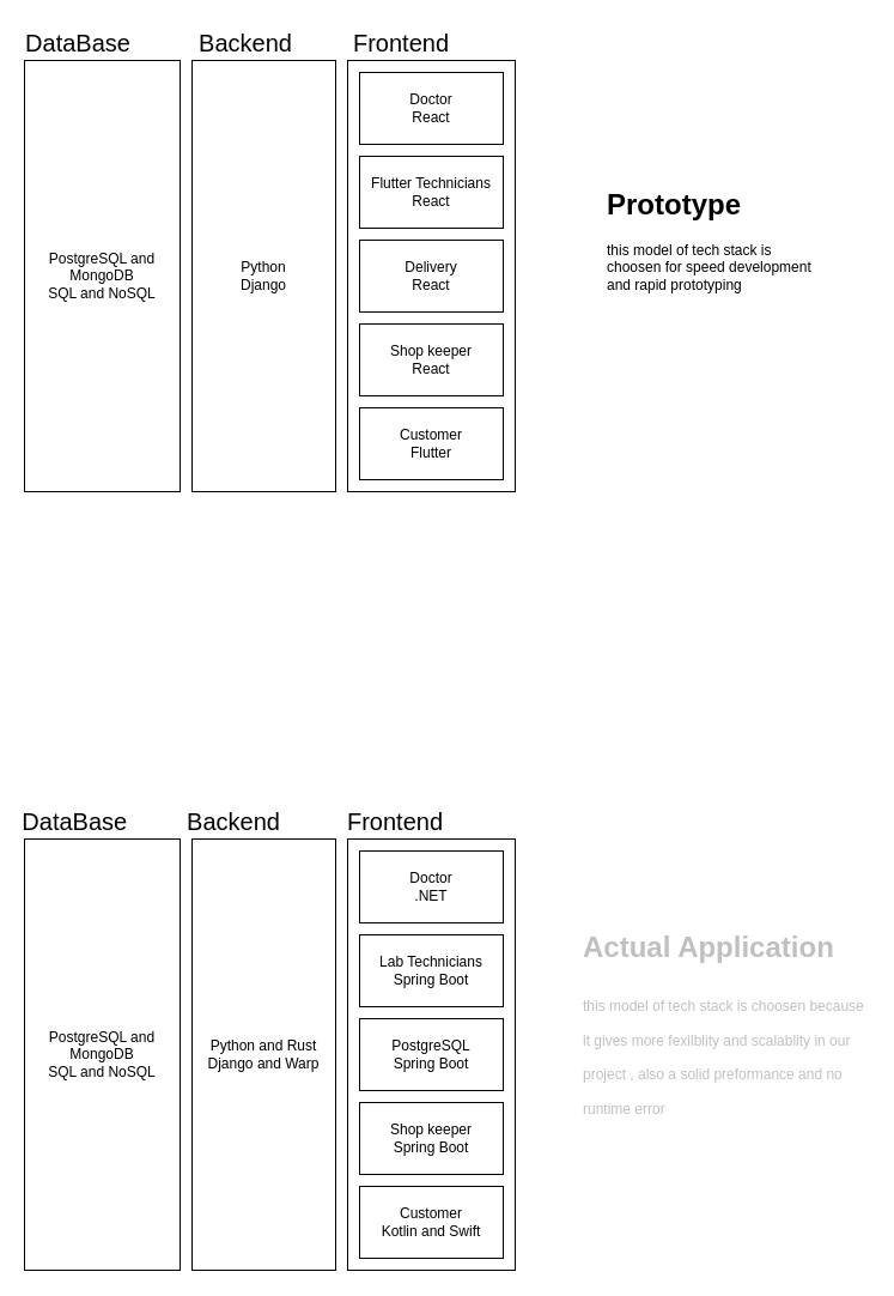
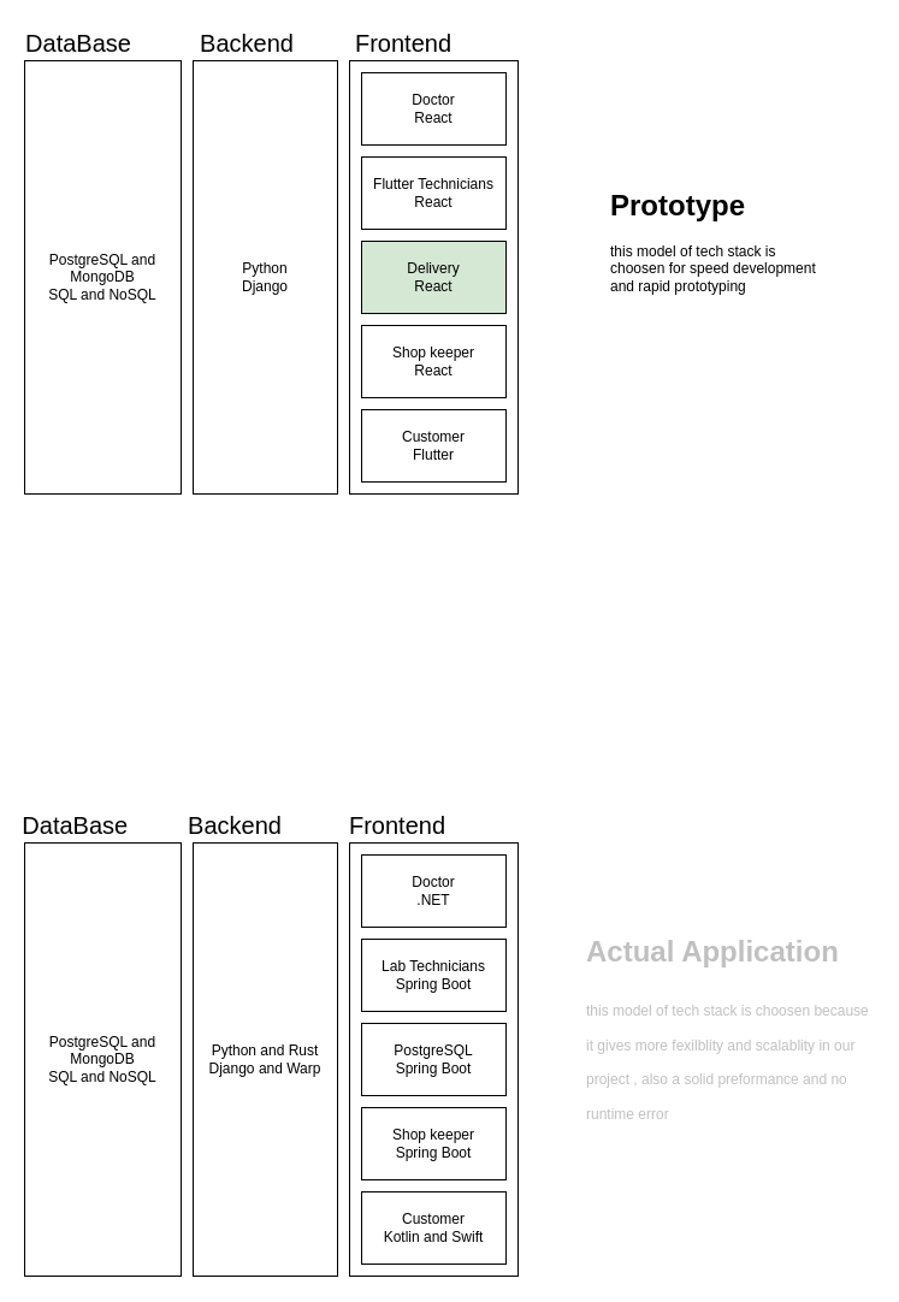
  <mxCell id="0" />
  <mxCell id="1" parent="0" />
  <mxCell id="2" value="" style="rounded=0;whiteSpace=wrap;html=1;" vertex="1" parent="1"><mxGeometry x="290" y="50" width="140" height="360" as="geometry" /></mxCell>
  <mxCell id="3" value="Doctor&lt;div&gt;React&lt;/div&gt;" style="rounded=0;whiteSpace=wrap;html=1;" vertex="1" parent="1"><mxGeometry x="300" y="60" width="120" height="60" as="geometry" /></mxCell>
  <mxCell id="4" value="Customer&lt;div&gt;Flutter&lt;/div&gt;" style="rounded=0;whiteSpace=wrap;html=1;" vertex="1" parent="1"><mxGeometry x="300" y="340" width="120" height="60" as="geometry" /></mxCell>
- <mxCell id="5" value="Delivery&lt;div&gt;React&lt;/div&gt;" style="rounded=0;whiteSpace=wrap;html=1;" vertex="1" parent="1"><mxGeometry x="300" y="200" width="120" height="60" as="geometry" /></mxCell>
+ <mxCell id="5" value="Delivery&lt;div&gt;React&lt;/div&gt;" style="rounded=0;whiteSpace=wrap;html=1;fillColor=#d5e8d4;" vertex="1" parent="1"><mxGeometry x="300" y="200" width="120" height="60" as="geometry" /></mxCell>
  <mxCell id="6" value="Shop keeper&lt;div&gt;React&lt;/div&gt;" style="rounded=0;whiteSpace=wrap;html=1;" vertex="1" parent="1"><mxGeometry x="300" y="270" width="120" height="60" as="geometry" /></mxCell>
  <mxCell id="7" value="Flutter Technicians&lt;div&gt;React&lt;/div&gt;" style="rounded=0;whiteSpace=wrap;html=1;" vertex="1" parent="1"><mxGeometry x="300" y="130" width="120" height="60" as="geometry" /></mxCell>
  <mxCell id="8" value="Python&lt;div&gt;Django&lt;/div&gt;" style="rounded=0;whiteSpace=wrap;html=1;" vertex="1" parent="1"><mxGeometry x="160" y="50" width="120" height="360" as="geometry" /></mxCell>
  <mxCell id="9" value="PostgreSQL and MongoDB&lt;div&gt;SQL and NoSQL&lt;/div&gt;" style="rounded=0;whiteSpace=wrap;html=1;" vertex="1" parent="1"><mxGeometry x="20" y="50" width="130" height="360" as="geometry" /></mxCell>
  <mxCell id="10" value="" style="rounded=0;whiteSpace=wrap;html=1;" vertex="1" parent="1"><mxGeometry x="290" y="700" width="140" height="360" as="geometry" /></mxCell>
  <mxCell id="11" value="Doctor&lt;div&gt;.NET&lt;/div&gt;" style="rounded=0;whiteSpace=wrap;html=1;" vertex="1" parent="1"><mxGeometry x="300" y="710" width="120" height="60" as="geometry" /></mxCell>
  <mxCell id="12" value="Customer&lt;div&gt;Kotlin and Swift&lt;/div&gt;" style="rounded=0;whiteSpace=wrap;html=1;" vertex="1" parent="1"><mxGeometry x="300" y="990" width="120" height="60" as="geometry" /></mxCell>
  <mxCell id="13" value="PostgreSQL&lt;div&gt;Spring Boot&lt;/div&gt;" style="rounded=0;whiteSpace=wrap;html=1;" vertex="1" parent="1"><mxGeometry x="300" y="850" width="120" height="60" as="geometry" /></mxCell>
  <mxCell id="14" value="Shop keeper&lt;div&gt;Spring Boot&lt;/div&gt;" style="rounded=0;whiteSpace=wrap;html=1;" vertex="1" parent="1"><mxGeometry x="300" y="920" width="120" height="60" as="geometry" /></mxCell>
  <mxCell id="15" value="Lab Technicians&lt;div&gt;Spring Boot&lt;/div&gt;" style="rounded=0;whiteSpace=wrap;html=1;" vertex="1" parent="1"><mxGeometry x="300" y="780" width="120" height="60" as="geometry" /></mxCell>
  <mxCell id="16" value="Python and Rust&lt;div&gt;Django and Warp&lt;/div&gt;" style="rounded=0;whiteSpace=wrap;html=1;" vertex="1" parent="1"><mxGeometry x="160" y="700" width="120" height="360" as="geometry" /></mxCell>
  <mxCell id="17" value="PostgreSQL and MongoDB&lt;div&gt;SQL and NoSQL&lt;/div&gt;" style="rounded=0;whiteSpace=wrap;html=1;" vertex="1" parent="1"><mxGeometry x="20" y="700" width="130" height="360" as="geometry" /></mxCell>
  <mxCell id="18" value="DataBase" style="text;html=1;align=center;verticalAlign=middle;whiteSpace=wrap;rounded=0;fontSize=20;" vertex="1" parent="1"><mxGeometry x="35" y="20" width="60" height="30" as="geometry" /></mxCell>
  <mxCell id="19" value="Frontend" style="text;html=1;align=center;verticalAlign=middle;whiteSpace=wrap;rounded=0;fontSize=20;" vertex="1" parent="1"><mxGeometry x="305" y="20" width="60" height="30" as="geometry" /></mxCell>
  <mxCell id="20" value="Backend" style="text;html=1;align=center;verticalAlign=middle;whiteSpace=wrap;rounded=0;fontSize=20;" vertex="1" parent="1"><mxGeometry x="175" y="20" width="60" height="30" as="geometry" /></mxCell>
  <mxCell id="21" value="DataBase&amp;nbsp;" style="text;html=1;align=center;verticalAlign=middle;whiteSpace=wrap;rounded=0;fontSize=20;" vertex="1" parent="1"><mxGeometry x="35" y="670" width="60" height="30" as="geometry" /></mxCell>
  <mxCell id="22" value="Frontend" style="text;html=1;align=center;verticalAlign=middle;whiteSpace=wrap;rounded=0;fontSize=20;" vertex="1" parent="1"><mxGeometry x="300" y="670" width="60" height="30" as="geometry" /></mxCell>
  <mxCell id="23" value="Backend" style="text;html=1;align=center;verticalAlign=middle;whiteSpace=wrap;rounded=0;fontSize=20;" vertex="1" parent="1"><mxGeometry x="165" y="670" width="60" height="30" as="geometry" /></mxCell>
  <mxCell id="24" value="&lt;h1 style=&quot;margin-top: 0px;&quot;&gt;Prototype&lt;/h1&gt;&lt;div&gt;this model of tech stack is choosen for speed development and rapid prototyping&lt;/div&gt;" style="text;html=1;whiteSpace=wrap;overflow=hidden;rounded=0;" vertex="1" parent="1"><mxGeometry x="505" y="150" width="180" height="120" as="geometry" /></mxCell>
  <mxCell id="25" value="&lt;h1 style=&quot;margin-top: 0px;&quot;&gt;&lt;span style=&quot;background-color: transparent;&quot;&gt;&lt;font style=&quot;color: light-dark(rgb(192, 192, 192), rgb(255, 255, 255));&quot;&gt;Actual Application&lt;/font&gt;&lt;/span&gt;&lt;/h1&gt;&lt;h1 style=&quot;margin-top: 0px;&quot;&gt;&lt;span style=&quot;background-color: transparent; font-size: 12px; font-weight: normal; color: rgb(192, 192, 192);&quot;&gt;&lt;font style=&quot;color: light-dark(rgb(192, 192, 192), rgb(255, 255, 255));&quot;&gt;this model of tech stack is choosen because it gives more fexilblity and scalablity in our project , also a solid preformance and no runtime error&lt;/font&gt;&lt;/span&gt;&lt;/h1&gt;" style="text;html=1;whiteSpace=wrap;overflow=hidden;rounded=0;" vertex="1" parent="1"><mxGeometry x="485" y="770" width="240" height="170" as="geometry" /></mxCell>
